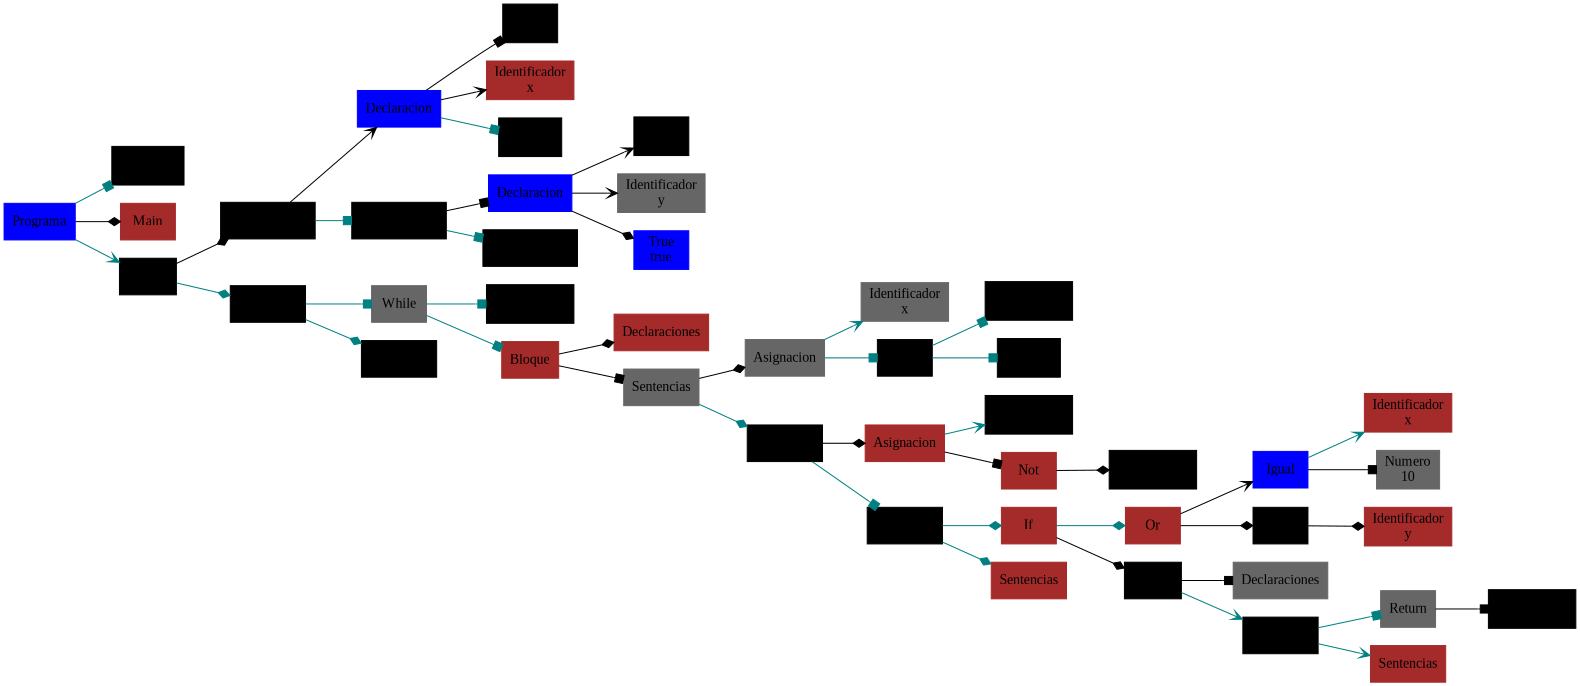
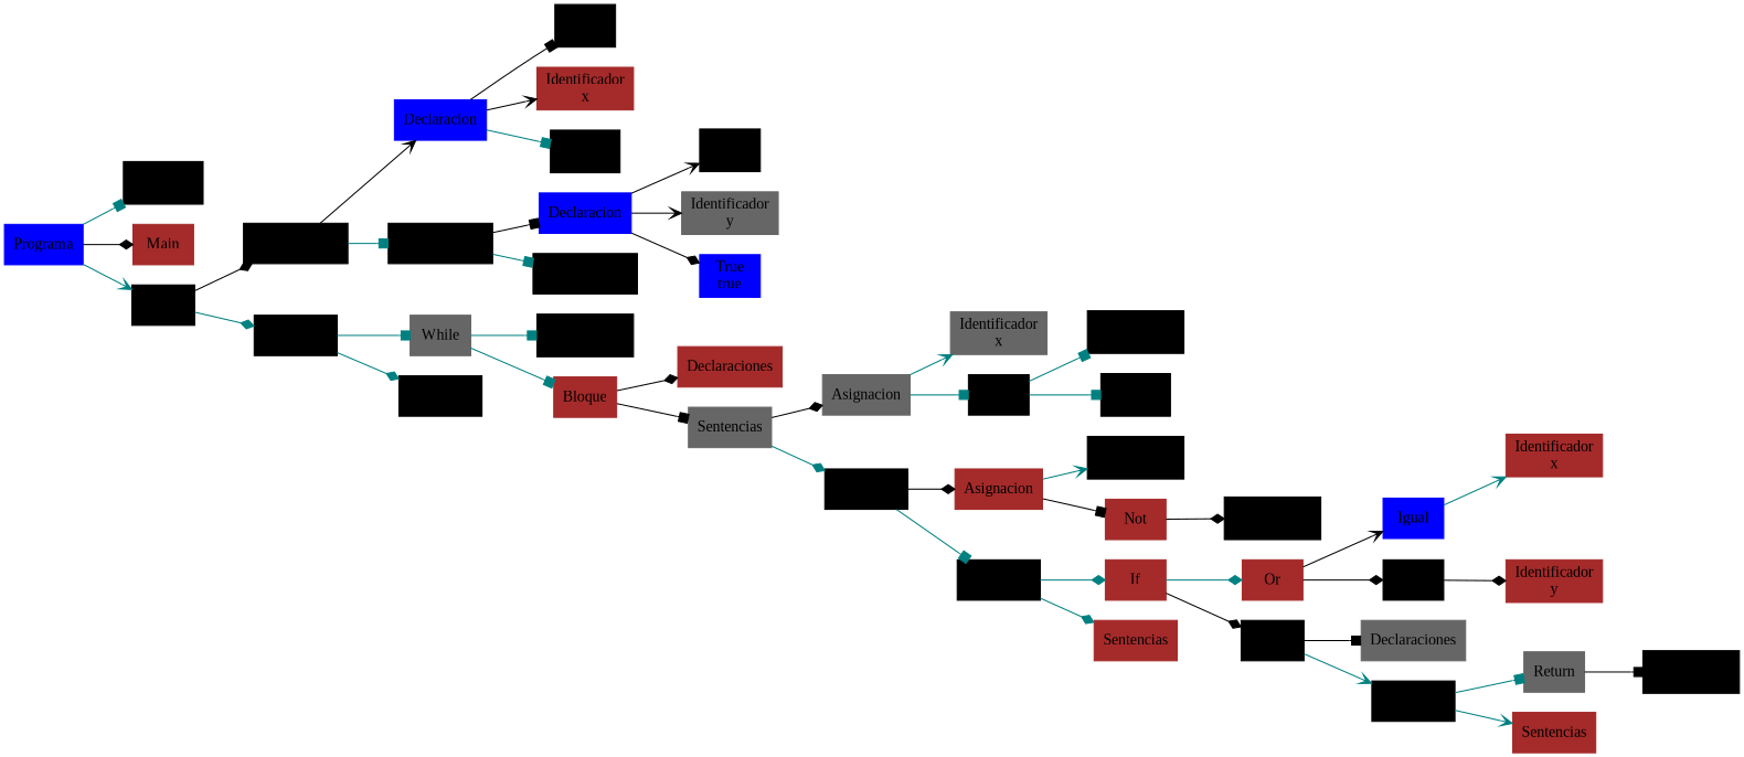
  digraph {
    rankdir=LR
    fontname="Liberation Serif"
    node [color=black fontname="Liberation Serif" shape=box style=filled]
    edge [color=teal arrowhead=box fontname="Liberation Serif"]
    n1 [color=blue label=Programa]
    n2 [label="TipoMain\nint"]
    n3 [color=brown label=Main]
    n4 [label=Bloque]
    n5 [label=Declaraciones]
    n6 [label=Sentencias]
    n7 [color=blue label=Declaracion]
    n8 [label=Declaraciones]
    n9 [label="Tipo\nint"]
    n10 [color=brown label="Identificador\nx"]
    n11 [label="Numero\n4"]
    n12 [color=blue label=Declaracion]
    n13 [label=Declaraciones]
    n14 [label="Tipo\nbool"]
    n15 [color=gray40 label="Identificador\ny"]
    n16 [color=blue label="True\ntrue"]
    n17 [color=gray40 label=While]
    n18 [label=Sentencias]
    n19 [label="Identificador\ny"]
    n20 [color=brown label=Bloque]
    n21 [color=brown label=Declaraciones]
    n22 [color=gray40 label=Sentencias]
    n23 [color=gray40 label=Asignacion]
    n24 [label=Sentencias]
    n25 [color=gray40 label="Identificador\nx"]
    n26 [label=Suma]
    n27 [label="Identificador\nx"]
    n28 [label="Numero\n1"]
    n29 [color=brown label=Asignacion]
    n30 [label=Sentencias]
    n31 [label="Identificador\ny"]
    n32 [color=brown label=Not]
    n33 [label="Identificador\ny"]
    n34 [color=brown label=If]
    n35 [color=brown label=Sentencias]
    n36 [color=brown label=Or]
    n37 [label=Bloque]
    n38 [color=blue label=Igual]
    n39 [label=Not]
    n40 [color=brown label="Identificador\nx"]
-   n41 [color=gray40 label="Numero\n10"]
    n42 [color=brown label="Identificador\ny"]
    n43 [color=gray40 label=Declaraciones]
    n44 [label=Sentencias]
    n45 [color=gray40 label=Return]
    n46 [color=brown label=Sentencias]
    n47 [label="Identificador\nx"]
    n1 -> n2
    n1 -> n3 [color=black arrowhead=diamond]
    n1 -> n4 [arrowhead=vee]
    n4 -> n5 [color=black arrowhead=diamond]
    n4 -> n6 [arrowhead=diamond]
    n5 -> n7 [color=black arrowhead=vee]
    n5 -> n8
    n6 -> n17
    n6 -> n18 [arrowhead=diamond]
    n7 -> n9 [color=black]
    n7 -> n10 [color=black arrowhead=vee]
    n7 -> n11
    n8 -> n12 [color=black]
    n8 -> n13
    n12 -> n14 [color=black arrowhead=vee]
    n12 -> n15 [color=black arrowhead=vee]
    n12 -> n16 [color=black arrowhead=diamond]
    n17 -> n19
    n17 -> n20
    n20 -> n21 [color=black arrowhead=diamond]
    n20 -> n22 [color=black]
    n22 -> n23 [color=black arrowhead=diamond]
    n22 -> n24 [arrowhead=diamond]
    n23 -> n25 [arrowhead=vee]
    n23 -> n26
    n24 -> n29 [color=black arrowhead=diamond]
    n24 -> n30
    n26 -> n27
    n26 -> n28
    n29 -> n31 [arrowhead=vee]
    n29 -> n32 [color=black]
    n30 -> n34 [arrowhead=diamond]
    n30 -> n35 [arrowhead=diamond]
    n32 -> n33 [color=black arrowhead=diamond]
    n34 -> n36 [arrowhead=diamond]
    n34 -> n37 [color=black arrowhead=diamond]
    n36 -> n38 [color=black arrowhead=vee]
    n36 -> n39 [color=black arrowhead=diamond]
    n37 -> n43 [color=black]
    n37 -> n44 [arrowhead=vee]
    n38 -> n40 [arrowhead=vee]
-   n38 -> n41 [color=black]
    n39 -> n42 [color=black arrowhead=diamond]
    n44 -> n45
    n44 -> n46 [arrowhead=vee]
    n45 -> n47 [color=black]
  }
